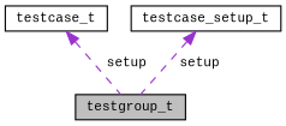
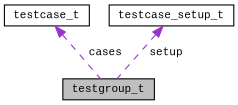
  digraph {
    fontname="Liberation Mono"
    node [color=black fillcolor=white fontname="Liberation Mono" fontsize=10 shape=record style=filled]
    edge [color=darkorchid3 dir=back fontname="Liberation Mono" fontsize=10 labelfontname=Helvetica labelfontsize=10 style=dashed]
    n1 [fillcolor=grey75 fontcolor=black height=0.2 label=testgroup_t width=0.4]
    n2 [height=0.2 label=testcase_t width=0.4]
    n3 [height=0.2 label=testcase_setup_t width=0.4]
-   n2 -> n1 [label=" setup"]
+   n2 -> n1 [label=" cases"]
    n3 -> n1 [label=" setup"]
  }
